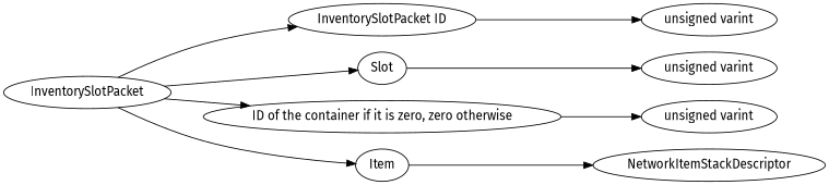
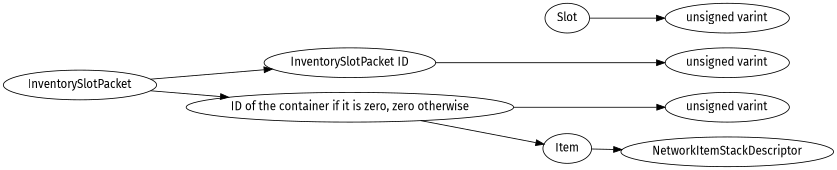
  digraph {
    fontname="Fira Sans"
    rankdir=LR
    node [fontname="Fira Sans"]
    edge [fontname="Fira Sans"]
    n1 [label="unsigned varint"]
    n2 [label="unsigned varint"]
    n3 [label="unsigned varint"]
    n4 [label=NetworkItemStackDescriptor]
    n5 [label=InventorySlotPacket]
    n6 [label="InventorySlotPacket ID"]
    n7 [label=Slot]
    n8 [label="ID of the container if it is zero, zero otherwise"]
    n9 [label=Item]
    subgraph sub_1 {
      rank=max
      n1
      n2
      n3
      n4
    }
    n5 -> n6
-   n5 -> n7
    n5 -> n8
-   n5 -> n9
+   n8 -> n9
    n6 -> n1
    n7 -> n2
    n8 -> n3
    n9 -> n4
  }
